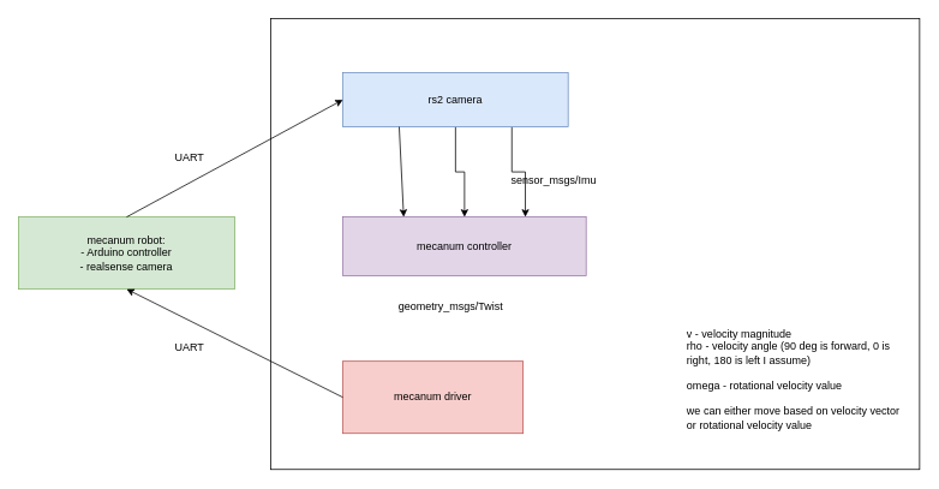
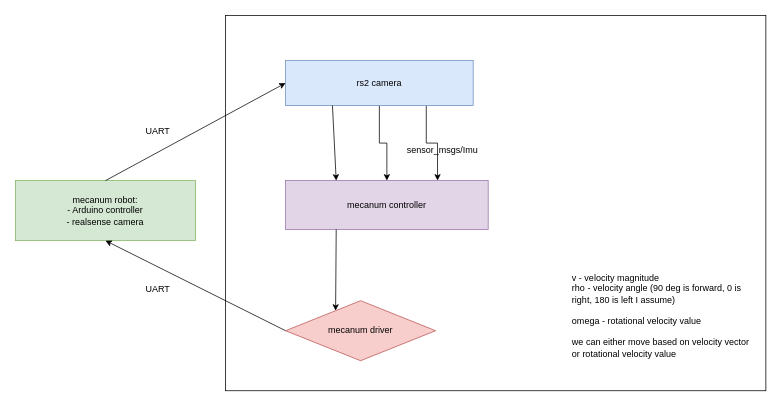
  <mxCell id="0" />
  <mxCell id="1" parent="0" />
  <mxCell id="2" value="" style="rounded=0;whiteSpace=wrap;html=1;fillColor=none;" vertex="1" parent="1"><mxGeometry x="300" y="20" width="720" height="500" as="geometry" /></mxCell>
  <mxCell id="3" style="edgeStyle=orthogonalEdgeStyle;rounded=0;orthogonalLoop=1;jettySize=auto;html=1;exitX=0.5;exitY=1;exitDx=0;exitDy=0;entryX=0.5;entryY=0;entryDx=0;entryDy=0;" edge="1" parent="1" source="5" target="6"><mxGeometry relative="1" as="geometry" /></mxCell>
  <mxCell id="4" style="edgeStyle=orthogonalEdgeStyle;rounded=0;orthogonalLoop=1;jettySize=auto;html=1;exitX=0.75;exitY=1;exitDx=0;exitDy=0;entryX=0.75;entryY=0;entryDx=0;entryDy=0;" edge="1" parent="1" source="5" target="6"><mxGeometry relative="1" as="geometry" /></mxCell>
  <mxCell id="5" value="rs2 camera" style="rounded=0;whiteSpace=wrap;html=1;fillColor=#dae8fc;strokeColor=#6c8ebf;" vertex="1" parent="1"><mxGeometry x="380" y="80" width="250" height="60" as="geometry" /></mxCell>
  <mxCell id="6" value="mecanum controller" style="rounded=0;whiteSpace=wrap;html=1;fillColor=#e1d5e7;strokeColor=#9673a6;" vertex="1" parent="1"><mxGeometry x="380" y="240" width="270" height="65" as="geometry" /></mxCell>
- <mxCell id="7" value="mecanum driver" style="rounded=0;whiteSpace=wrap;html=1;fillColor=#f8cecc;strokeColor=#b85450;" vertex="1" parent="1"><mxGeometry x="380" y="400" width="200" height="80" as="geometry" /></mxCell>
+ <mxCell id="7" value="mecanum driver" style="rhombus;whiteSpace=wrap;html=1;fillColor=#f8cecc;strokeColor=#b85450;" vertex="1" parent="1"><mxGeometry x="380" y="400" width="200" height="80" as="geometry" /></mxCell>
  <mxCell id="8" value="" style="endArrow=classic;html=1;rounded=0;exitX=0.25;exitY=1;exitDx=0;exitDy=0;entryX=0.25;entryY=0;entryDx=0;entryDy=0;" edge="1" parent="1" source="5" target="6"><mxGeometry width="50" height="50" relative="1" as="geometry"><mxPoint x="570" y="480" as="sourcePoint" /><mxPoint x="620" y="430" as="targetPoint" /></mxGeometry></mxCell>
+ <mxCell id="9" value="" style="endArrow=classic;html=1;rounded=0;exitX=0.25;exitY=1;exitDx=0;exitDy=0;entryX=0.25;entryY=0;entryDx=0;entryDy=0;" edge="1" parent="1" source="6" target="7"><mxGeometry width="50" height="50" relative="1" as="geometry"><mxPoint x="570" y="480" as="sourcePoint" /><mxPoint x="620" y="430" as="targetPoint" /></mxGeometry></mxCell>
  <mxCell id="10" value="mecanum robot:&lt;br&gt;- Arduino controller&lt;br&gt;- realsense camera" style="rounded=0;whiteSpace=wrap;html=1;fillColor=#d5e8d4;strokeColor=#82b366;" vertex="1" parent="1"><mxGeometry x="20" y="240" width="240" height="80" as="geometry" /></mxCell>
  <mxCell id="11" value="" style="endArrow=classic;html=1;rounded=0;exitX=0;exitY=0.5;exitDx=0;exitDy=0;entryX=0.5;entryY=1;entryDx=0;entryDy=0;" edge="1" parent="1" source="7" target="10"><mxGeometry width="50" height="50" relative="1" as="geometry"><mxPoint x="310" y="360" as="sourcePoint" /><mxPoint x="360" y="310" as="targetPoint" /></mxGeometry></mxCell>
  <mxCell id="12" value="" style="endArrow=classic;html=1;rounded=0;exitX=0.5;exitY=0;exitDx=0;exitDy=0;entryX=0;entryY=0.5;entryDx=0;entryDy=0;" edge="1" parent="1" source="10" target="5"><mxGeometry width="50" height="50" relative="1" as="geometry"><mxPoint x="310" y="360" as="sourcePoint" /><mxPoint x="360" y="310" as="targetPoint" /></mxGeometry></mxCell>
- <mxCell id="13" value="geometry_msgs/Twist" style="text;html=1;strokeColor=none;fillColor=none;align=left;verticalAlign=middle;whiteSpace=wrap;rounded=0;" vertex="1" parent="1"><mxGeometry x="440" y="330" width="180" height="20" as="geometry" /></mxCell>
  <mxCell id="14" value="v - velocity magnitude&lt;br&gt;rho - velocity angle (90 deg is forward, 0 is right, 180 is left I assume)&lt;br&gt;&lt;br&gt;omega - rotational velocity value&lt;br&gt;&lt;br&gt;we can either move based on velocity vector or rotational velocity value" style="text;html=1;strokeColor=none;fillColor=none;align=left;verticalAlign=middle;whiteSpace=wrap;rounded=0;" vertex="1" parent="1"><mxGeometry x="760" y="340" width="240" height="160" as="geometry" /></mxCell>
- <mxCell id="15" value="sensor_msgs/Imu" style="text;html=1;strokeColor=none;fillColor=none;align=left;verticalAlign=middle;whiteSpace=wrap;rounded=0;" vertex="1" parent="1"><mxGeometry x="565" y="190" width="180" height="20" as="geometry" /></mxCell>
+ <mxCell id="15" value="sensor_msgs/Imu" style="text;html=1;strokeColor=none;fillColor=none;align=left;verticalAlign=middle;whiteSpace=wrap;rounded=0;" vertex="1" parent="1"><mxGeometry x="540" y="190" width="180" height="20" as="geometry" /></mxCell>
  <mxCell id="16" value="UART" style="text;html=1;strokeColor=none;fillColor=none;align=center;verticalAlign=middle;whiteSpace=wrap;rounded=0;" vertex="1" parent="1"><mxGeometry x="180" y="370" width="60" height="30" as="geometry" /></mxCell>
  <mxCell id="17" value="UART" style="text;html=1;strokeColor=none;fillColor=none;align=center;verticalAlign=middle;whiteSpace=wrap;rounded=0;" vertex="1" parent="1"><mxGeometry x="180" y="160" width="60" height="30" as="geometry" /></mxCell>
